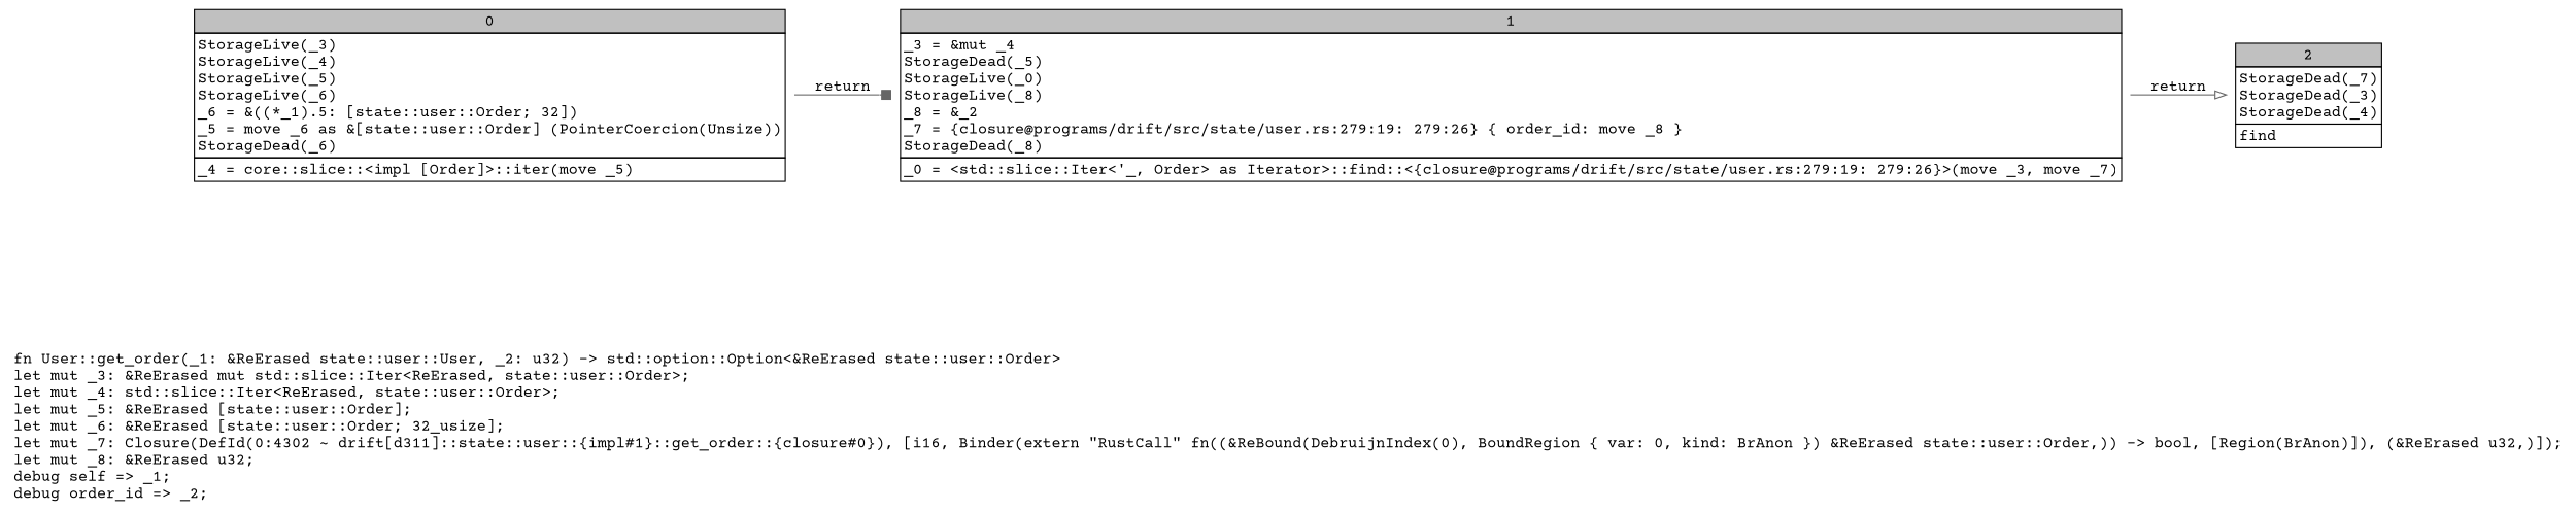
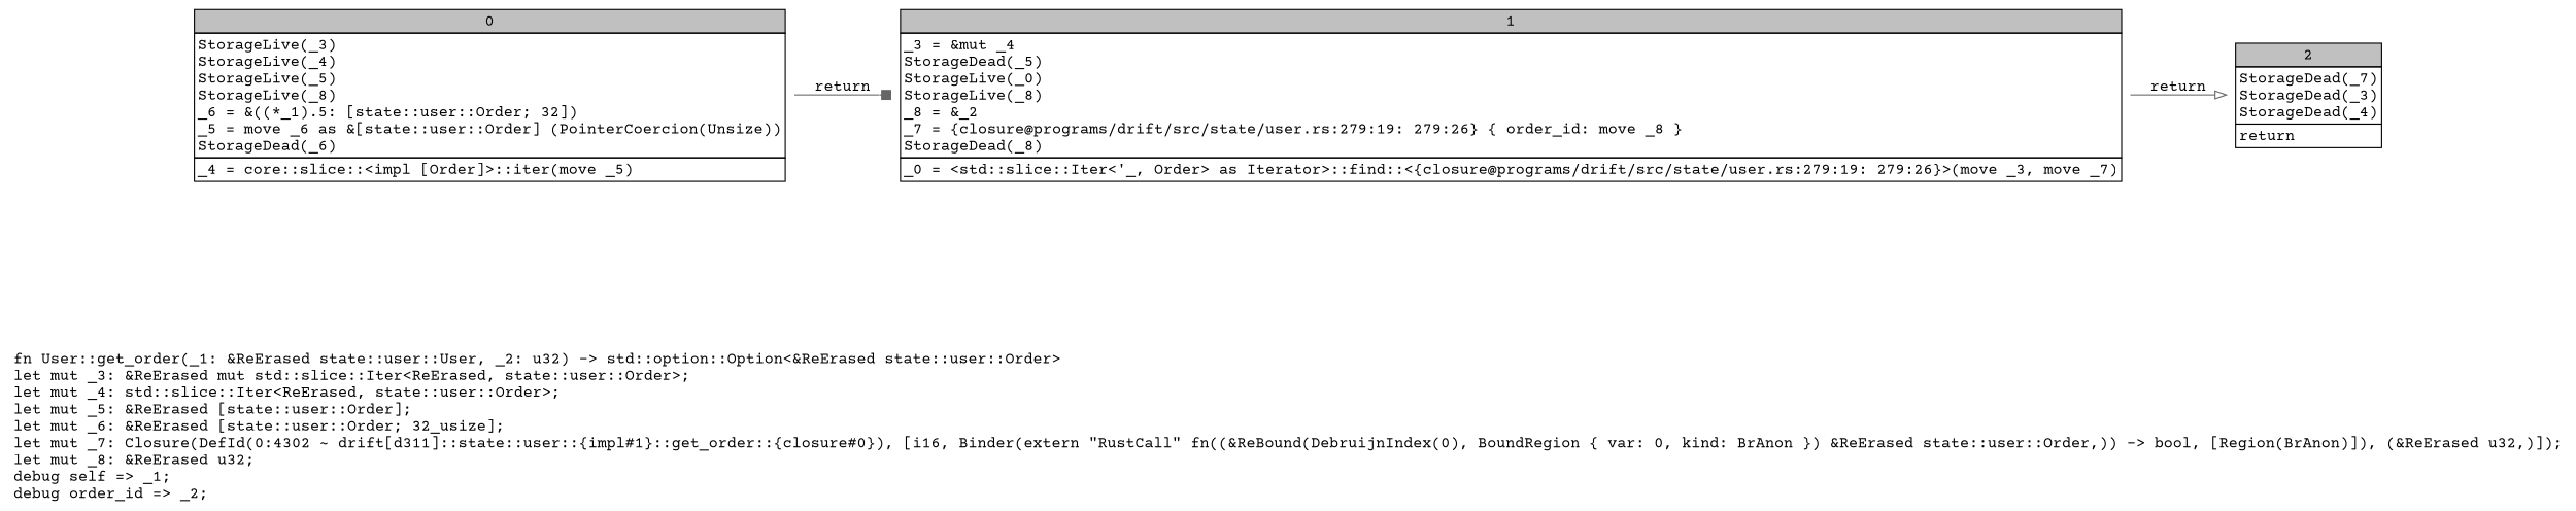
  digraph {
    fontname="Courier Prime"
    label=<fn User::get_order(_1: &amp;ReErased state::user::User, _2: u32) -&gt; std::option::Option&lt;&amp;ReErased state::user::Order&gt;<br align="left"/>let mut _3: &amp;ReErased mut std::slice::Iter&lt;ReErased, state::user::Order&gt;;<br align="left"/>let mut _4: std::slice::Iter&lt;ReErased, state::user::Order&gt;;<br align="left"/>let mut _5: &amp;ReErased [state::user::Order];<br align="left"/>let mut _6: &amp;ReErased [state::user::Order; 32_usize];<br align="left"/>let mut _7: Closure(DefId(0:4302 ~ drift[d311]::state::user::{impl#1}::get_order::{closure#0}), [i16, Binder(extern &quot;RustCall&quot; fn((&amp;ReBound(DebruijnIndex(0), BoundRegion { var: 0, kind: BrAnon }) &amp;ReErased state::user::Order,)) -&gt; bool, [Region(BrAnon)]), (&amp;ReErased u32,)]);<br align="left"/>let mut _8: &amp;ReErased u32;<br align="left"/>debug self =&gt; _1;<br align="left"/>debug order_id =&gt; _2;<br align="left"/>>
    rankdir=LR
    node [fontname="Courier Prime" shape=none]
    edge [color=gray40 fontname="Courier Prime"]
-   n1 [label=<<table border="0" cellborder="1" cellspacing="0"><tr><td bgcolor="gray" align="center" colspan="1">0</td></tr><tr><td align="left" balign="left">StorageLive(_3)<br/>StorageLive(_4)<br/>StorageLive(_5)<br/>StorageLive(_6)<br/>_6 = &amp;((*_1).5: [state::user::Order; 32])<br/>_5 = move _6 as &amp;[state::user::Order] (PointerCoercion(Unsize))<br/>StorageDead(_6)<br/></td></tr><tr><td align="left">_4 = core::slice::&lt;impl [Order]&gt;::iter(move _5)</td></tr></table>>]
+   n1 [label=<<table border="0" cellborder="1" cellspacing="0"><tr><td bgcolor="gray" align="center" colspan="1">0</td></tr><tr><td align="left" balign="left">StorageLive(_3)<br/>StorageLive(_4)<br/>StorageLive(_5)<br/>StorageLive(_8)<br/>_6 = &amp;((*_1).5: [state::user::Order; 32])<br/>_5 = move _6 as &amp;[state::user::Order] (PointerCoercion(Unsize))<br/>StorageDead(_6)<br/></td></tr><tr><td align="left">_4 = core::slice::&lt;impl [Order]&gt;::iter(move _5)</td></tr></table>>]
    n2 [label=<<table border="0" cellborder="1" cellspacing="0"><tr><td bgcolor="gray" align="center" colspan="1">1</td></tr><tr><td align="left" balign="left">_3 = &amp;mut _4<br/>StorageDead(_5)<br/>StorageLive(_0)<br/>StorageLive(_8)<br/>_8 = &amp;_2<br/>_7 = {closure@programs/drift/src/state/user.rs:279:19: 279:26} { order_id: move _8 }<br/>StorageDead(_8)<br/></td></tr><tr><td align="left">_0 = &lt;std::slice::Iter&lt;'_, Order&gt; as Iterator&gt;::find::&lt;{closure@programs/drift/src/state/user.rs:279:19: 279:26}&gt;(move _3, move _7)</td></tr></table>>]
-   n3 [label=<<table border="0" cellborder="1" cellspacing="0"><tr><td bgcolor="gray" align="center" colspan="1">2</td></tr><tr><td align="left" balign="left">StorageDead(_7)<br/>StorageDead(_3)<br/>StorageDead(_4)<br/></td></tr><tr><td align="left">find</td></tr></table>>]
+   n3 [label=<<table border="0" cellborder="1" cellspacing="0"><tr><td bgcolor="gray" align="center" colspan="1">2</td></tr><tr><td align="left" balign="left">StorageDead(_7)<br/>StorageDead(_3)<br/>StorageDead(_4)<br/></td></tr><tr><td align="left">return</td></tr></table>>]
    n1 -> n2 [arrowhead=box label=return]
    n2 -> n3 [arrowhead=onormal label=return]
  }
